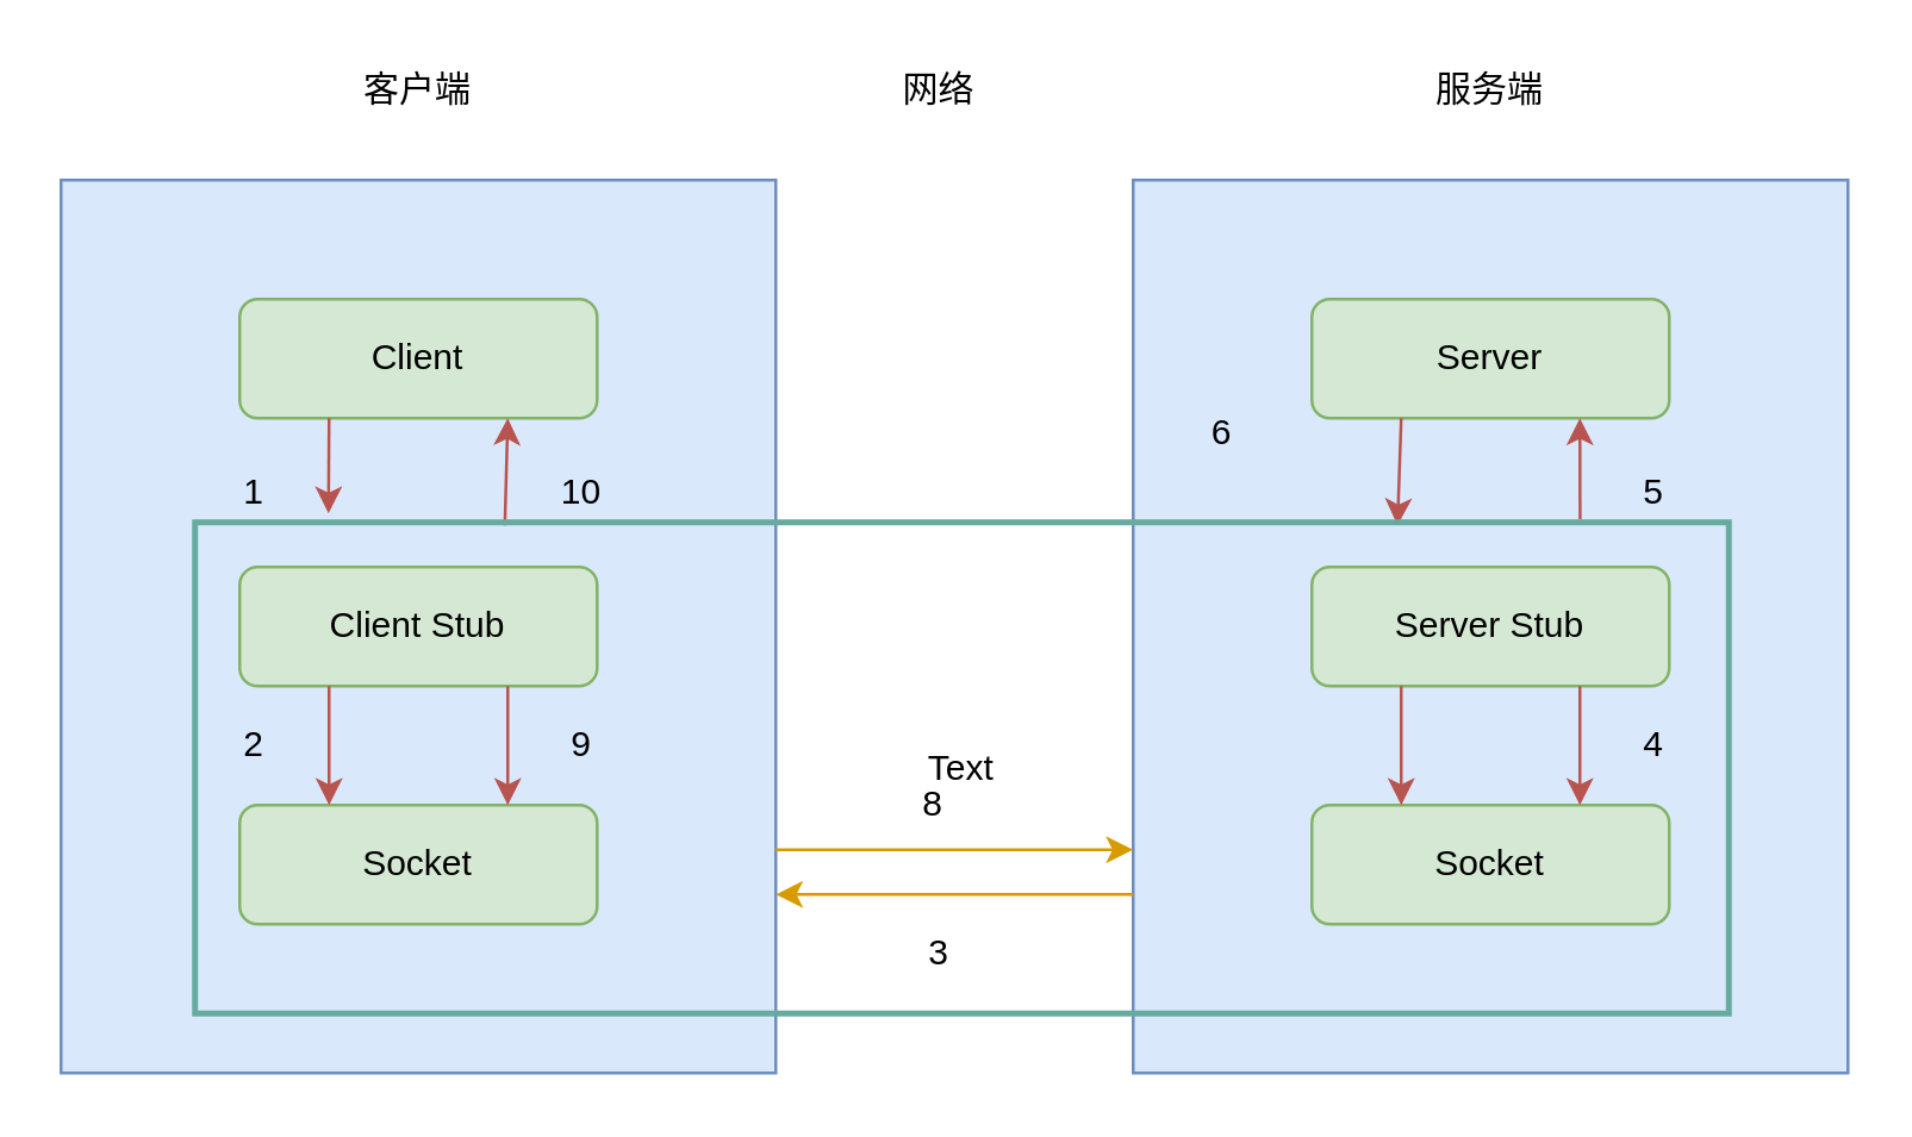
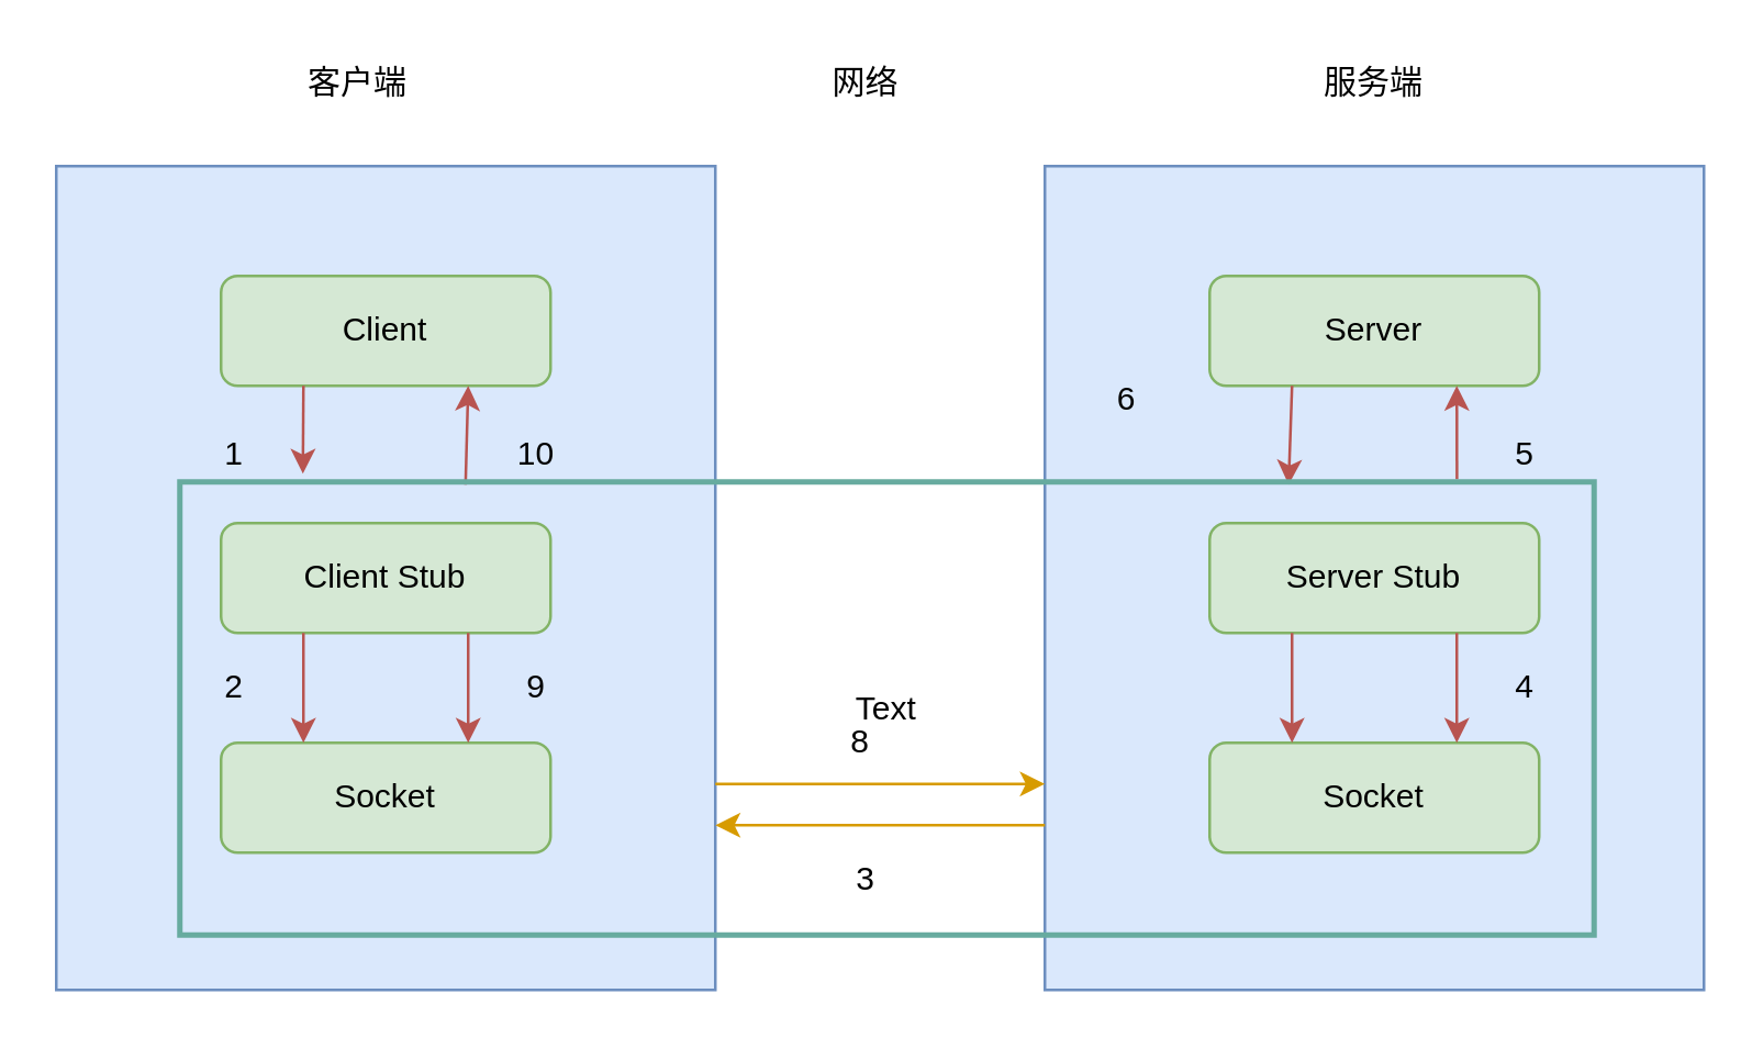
  <mxCell id="0" />
  <mxCell id="1" parent="0" />
- <mxCell id="2" value="客户端" style="text;html=1;strokeColor=none;fillColor=none;align=center;verticalAlign=middle;whiteSpace=wrap;rounded=0;" vertex="1" parent="1"><mxGeometry x="120" y="20" width="40" height="20" as="geometry" /></mxCell>
+ <mxCell id="2" value="客户端" style="text;html=1;strokeColor=none;fillColor=none;align=center;verticalAlign=middle;whiteSpace=wrap;rounded=0;" vertex="1" parent="1"><mxGeometry x="110" y="20" width="40" height="20" as="geometry" /></mxCell>
  <mxCell id="3" value="" style="rounded=0;whiteSpace=wrap;html=1;fillColor=#dae8fc;strokeColor=#6c8ebf;" vertex="1" parent="1"><mxGeometry x="20" y="60" width="240" height="300" as="geometry" /></mxCell>
  <mxCell id="4" value="Client" style="rounded=1;whiteSpace=wrap;html=1;fillColor=#d5e8d4;strokeColor=#82b366;" vertex="1" parent="1"><mxGeometry x="80" y="100" width="120" height="40" as="geometry" /></mxCell>
  <mxCell id="5" value="Client Stub" style="rounded=1;whiteSpace=wrap;html=1;fillColor=#d5e8d4;strokeColor=#82b366;" vertex="1" parent="1"><mxGeometry x="80" y="190" width="120" height="40" as="geometry" /></mxCell>
  <mxCell id="6" value="Socket" style="rounded=1;whiteSpace=wrap;html=1;fillColor=#d5e8d4;strokeColor=#82b366;" vertex="1" parent="1"><mxGeometry x="80" y="270" width="120" height="40" as="geometry" /></mxCell>
  <mxCell id="7" value="" style="endArrow=classic;html=1;exitX=0.25;exitY=1;exitDx=0;exitDy=0;entryX=0.087;entryY=-0.018;entryDx=0;entryDy=0;fillColor=#f8cecc;strokeColor=#b85450;entryPerimeter=0;" edge="1" parent="1" source="4" target="32"><mxGeometry width="50" height="50" relative="1" as="geometry"><mxPoint x="320" y="170" as="sourcePoint" /><mxPoint x="370" y="120" as="targetPoint" /></mxGeometry></mxCell>
  <mxCell id="8" value="" style="endArrow=classic;html=1;entryX=0.75;entryY=1;entryDx=0;entryDy=0;fillColor=#f8cecc;strokeColor=#b85450;exitX=0.202;exitY=0.006;exitDx=0;exitDy=0;exitPerimeter=0;" edge="1" parent="1" source="32" target="4"><mxGeometry width="50" height="50" relative="1" as="geometry"><mxPoint x="170" y="170" as="sourcePoint" /><mxPoint x="330" y="150" as="targetPoint" /></mxGeometry></mxCell>
  <mxCell id="9" value="" style="endArrow=classic;html=1;exitX=0.25;exitY=1;exitDx=0;exitDy=0;entryX=0.25;entryY=0;entryDx=0;entryDy=0;fillColor=#f8cecc;strokeColor=#b85450;" edge="1" parent="1" source="5" target="6"><mxGeometry width="50" height="50" relative="1" as="geometry"><mxPoint x="120" y="150" as="sourcePoint" /><mxPoint x="120" y="200" as="targetPoint" /></mxGeometry></mxCell>
  <mxCell id="10" value="" style="endArrow=classic;html=1;exitX=0.75;exitY=1;exitDx=0;exitDy=0;entryX=0.75;entryY=0;entryDx=0;entryDy=0;fillColor=#f8cecc;strokeColor=#b85450;" edge="1" parent="1" source="5" target="6"><mxGeometry width="50" height="50" relative="1" as="geometry"><mxPoint x="180" y="200" as="sourcePoint" /><mxPoint x="180" y="150" as="targetPoint" /></mxGeometry></mxCell>
  <mxCell id="11" value="1" style="text;html=1;strokeColor=none;fillColor=none;align=center;verticalAlign=middle;whiteSpace=wrap;rounded=0;" vertex="1" parent="1"><mxGeometry x="70" y="155" width="30" height="20" as="geometry" /></mxCell>
  <mxCell id="12" value="2" style="text;html=1;strokeColor=none;fillColor=none;align=center;verticalAlign=middle;whiteSpace=wrap;rounded=0;" vertex="1" parent="1"><mxGeometry x="70" y="240" width="30" height="20" as="geometry" /></mxCell>
  <mxCell id="13" value="10" style="text;html=1;strokeColor=none;fillColor=none;align=center;verticalAlign=middle;whiteSpace=wrap;rounded=0;" vertex="1" parent="1"><mxGeometry x="180" y="155" width="30" height="20" as="geometry" /></mxCell>
  <mxCell id="14" value="9" style="text;html=1;strokeColor=none;fillColor=none;align=center;verticalAlign=middle;whiteSpace=wrap;rounded=0;" vertex="1" parent="1"><mxGeometry x="180" y="240" width="30" height="20" as="geometry" /></mxCell>
  <mxCell id="15" value="" style="rounded=0;whiteSpace=wrap;html=1;fillColor=#dae8fc;strokeColor=#6c8ebf;" vertex="1" parent="1"><mxGeometry x="380" y="60" width="240" height="300" as="geometry" /></mxCell>
  <mxCell id="16" value="Server" style="rounded=1;whiteSpace=wrap;html=1;fillColor=#d5e8d4;strokeColor=#82b366;" vertex="1" parent="1"><mxGeometry x="440" y="100" width="120" height="40" as="geometry" /></mxCell>
  <mxCell id="17" value="Server Stub" style="rounded=1;whiteSpace=wrap;html=1;fillColor=#d5e8d4;strokeColor=#82b366;" vertex="1" parent="1"><mxGeometry x="440" y="190" width="120" height="40" as="geometry" /></mxCell>
  <mxCell id="18" value="Socket" style="rounded=1;whiteSpace=wrap;html=1;fillColor=#d5e8d4;strokeColor=#82b366;" vertex="1" parent="1"><mxGeometry x="440" y="270" width="120" height="40" as="geometry" /></mxCell>
  <mxCell id="19" value="" style="endArrow=classic;html=1;exitX=0.25;exitY=1;exitDx=0;exitDy=0;fillColor=#f8cecc;strokeColor=#b85450;entryX=0.784;entryY=0.006;entryDx=0;entryDy=0;entryPerimeter=0;" edge="1" parent="1" source="16" target="32"><mxGeometry width="50" height="50" relative="1" as="geometry"><mxPoint x="680" y="170" as="sourcePoint" /><mxPoint x="470" y="170" as="targetPoint" /></mxGeometry></mxCell>
  <mxCell id="20" value="" style="endArrow=classic;html=1;exitX=0.903;exitY=-0.006;exitDx=0;exitDy=0;entryX=0.75;entryY=1;entryDx=0;entryDy=0;fillColor=#f8cecc;strokeColor=#b85450;exitPerimeter=0;" edge="1" parent="1" source="32" target="16"><mxGeometry width="50" height="50" relative="1" as="geometry"><mxPoint x="640" y="200" as="sourcePoint" /><mxPoint x="690" y="150" as="targetPoint" /></mxGeometry></mxCell>
  <mxCell id="21" value="" style="endArrow=classic;html=1;exitX=0.25;exitY=1;exitDx=0;exitDy=0;entryX=0.25;entryY=0;entryDx=0;entryDy=0;fillColor=#f8cecc;strokeColor=#b85450;" edge="1" parent="1" source="17" target="18"><mxGeometry width="50" height="50" relative="1" as="geometry"><mxPoint x="480" y="150" as="sourcePoint" /><mxPoint x="480" y="200" as="targetPoint" /></mxGeometry></mxCell>
  <mxCell id="22" value="" style="endArrow=classic;html=1;exitX=0.75;exitY=1;exitDx=0;exitDy=0;entryX=0.75;entryY=0;entryDx=0;entryDy=0;fillColor=#f8cecc;strokeColor=#b85450;" edge="1" parent="1" source="17" target="18"><mxGeometry width="50" height="50" relative="1" as="geometry"><mxPoint x="540" y="200" as="sourcePoint" /><mxPoint x="540" y="150" as="targetPoint" /></mxGeometry></mxCell>
  <mxCell id="23" value="6" style="text;html=1;strokeColor=none;fillColor=none;align=center;verticalAlign=middle;whiteSpace=wrap;rounded=0;" vertex="1" parent="1"><mxGeometry x="395" y="135" width="30" height="20" as="geometry" /></mxCell>
  <mxCell id="24" value="5" style="text;html=1;strokeColor=none;fillColor=none;align=center;verticalAlign=middle;whiteSpace=wrap;rounded=0;" vertex="1" parent="1"><mxGeometry x="540" y="155" width="30" height="20" as="geometry" /></mxCell>
  <mxCell id="25" value="4" style="text;html=1;strokeColor=none;fillColor=none;align=center;verticalAlign=middle;whiteSpace=wrap;rounded=0;" vertex="1" parent="1"><mxGeometry x="540" y="240" width="30" height="20" as="geometry" /></mxCell>
  <mxCell id="26" value="服务端" style="text;html=1;strokeColor=none;fillColor=none;align=center;verticalAlign=middle;whiteSpace=wrap;rounded=0;" vertex="1" parent="1"><mxGeometry x="480" y="20" width="40" height="20" as="geometry" /></mxCell>
  <mxCell id="27" value="" style="endArrow=classic;html=1;exitX=1;exitY=0.75;exitDx=0;exitDy=0;entryX=0;entryY=0.75;entryDx=0;entryDy=0;fillColor=#ffe6cc;strokeColor=#d79b00;" edge="1" parent="1" source="3" target="15"><mxGeometry width="50" height="50" relative="1" as="geometry"><mxPoint x="300" y="310" as="sourcePoint" /><mxPoint x="350" y="260" as="targetPoint" /></mxGeometry></mxCell>
  <mxCell id="28" value="" style="endArrow=classic;html=1;fillColor=#ffe6cc;strokeColor=#d79b00;" edge="1" parent="1"><mxGeometry width="50" height="50" relative="1" as="geometry"><mxPoint x="380" y="300" as="sourcePoint" /><mxPoint x="260" y="300" as="targetPoint" /></mxGeometry></mxCell>
  <mxCell id="29" value="8" style="text;html=1;strokeColor=none;fillColor=none;align=center;verticalAlign=middle;whiteSpace=wrap;rounded=0;" vertex="1" parent="1"><mxGeometry x="298" y="260" width="30" height="20" as="geometry" /></mxCell>
  <mxCell id="30" value="3" style="text;html=1;strokeColor=none;fillColor=none;align=center;verticalAlign=middle;whiteSpace=wrap;rounded=0;" vertex="1" parent="1"><mxGeometry x="300" y="310" width="30" height="20" as="geometry" /></mxCell>
  <mxCell id="31" value="网络" style="text;html=1;strokeColor=none;fillColor=none;align=center;verticalAlign=middle;whiteSpace=wrap;rounded=0;" vertex="1" parent="1"><mxGeometry x="295" y="20" width="40" height="20" as="geometry" /></mxCell>
  <mxCell id="32" value="Text" style="text;html=1;strokeColor=#67AB9F;fillColor=none;align=center;verticalAlign=middle;whiteSpace=wrap;rounded=0;strokeWidth=2;" vertex="1" parent="1"><mxGeometry x="65" y="175" width="515" height="165" as="geometry" /></mxCell>
